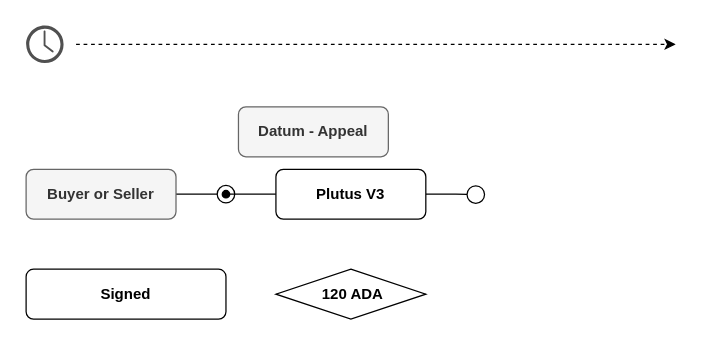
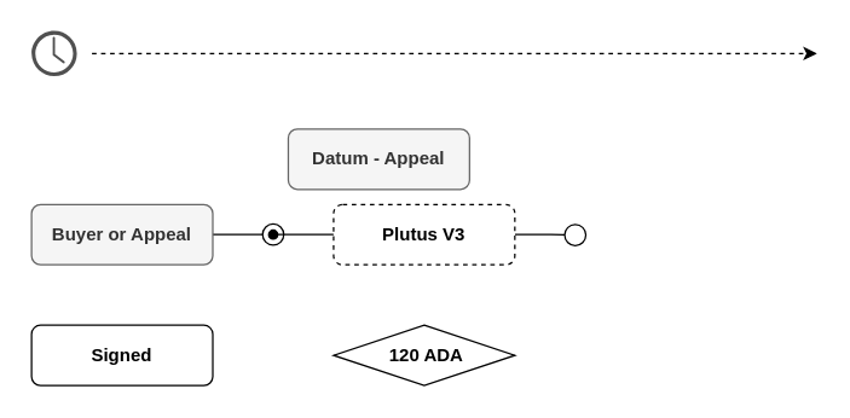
  <mxCell id="0" />
  <mxCell id="1" parent="0" />
  <mxCell id="2" value="&lt;b&gt;Datum - Appeal&lt;/b&gt;" style="rounded=1;whiteSpace=wrap;html=1;fillColor=#f5f5f5;fontColor=#333333;strokeColor=#666666;" parent="1" vertex="1"><mxGeometry x="190" y="85" width="120" height="40" as="geometry" /></mxCell>
  <mxCell id="3" style="edgeStyle=orthogonalEdgeStyle;rounded=0;orthogonalLoop=1;jettySize=auto;html=1;exitX=1;exitY=0.5;exitDx=0;exitDy=0;endArrow=circle;endFill=0;" parent="1" source="4" edge="1"><mxGeometry relative="1" as="geometry"><mxPoint x="188" y="155" as="targetPoint" /><mxPoint x="143" y="155" as="sourcePoint" /></mxGeometry></mxCell>
- <mxCell id="4" value="&lt;b&gt;Buyer or Seller&lt;/b&gt;" style="rounded=1;whiteSpace=wrap;html=1;fillColor=#f5f5f5;fontColor=#333333;strokeColor=#666666;" parent="1" vertex="1"><mxGeometry x="20" y="135" width="120" height="40" as="geometry" /></mxCell>
+ <mxCell id="4" value="&lt;b&gt;Buyer or Appeal&lt;/b&gt;" style="rounded=1;whiteSpace=wrap;html=1;fillColor=#f5f5f5;fontColor=#333333;strokeColor=#666666;" parent="1" vertex="1"><mxGeometry x="20" y="135" width="120" height="40" as="geometry" /></mxCell>
  <mxCell id="5" style="edgeStyle=orthogonalEdgeStyle;rounded=0;orthogonalLoop=1;jettySize=auto;html=1;exitX=0;exitY=0.5;exitDx=0;exitDy=0;startArrow=none;startFill=0;endArrow=oval;endFill=1;" parent="1" source="7" edge="1"><mxGeometry relative="1" as="geometry"><mxPoint x="180" y="155" as="targetPoint" /></mxGeometry></mxCell>
  <mxCell id="6" style="edgeStyle=orthogonalEdgeStyle;rounded=0;orthogonalLoop=1;jettySize=auto;html=1;exitX=1;exitY=0.5;exitDx=0;exitDy=0;endArrow=circle;endFill=0;" parent="1" source="7" edge="1"><mxGeometry relative="1" as="geometry"><mxPoint x="388" y="155.333" as="targetPoint" /><mxPoint x="343" y="155.32" as="sourcePoint" /></mxGeometry></mxCell>
- <mxCell id="7" value="&lt;b&gt;Plutus V3&lt;/b&gt;" style="rounded=1;whiteSpace=wrap;html=1;" parent="1" vertex="1"><mxGeometry x="220" y="135" width="120" height="40" as="geometry" /></mxCell>
+ <mxCell id="7" value="&lt;b&gt;Plutus V3&lt;/b&gt;" style="rounded=1;whiteSpace=wrap;html=1;dashed=1;" parent="1" vertex="1"><mxGeometry x="220" y="135" width="120" height="40" as="geometry" /></mxCell>
  <mxCell id="8" value="&lt;b&gt;&amp;nbsp;120 ADA&lt;/b&gt;" style="rhombus;whiteSpace=wrap;html=1;" parent="1" vertex="1"><mxGeometry x="220" y="215" width="120" height="40" as="geometry" /></mxCell>
  <mxCell id="9" value="" style="sketch=0;pointerEvents=1;shadow=0;dashed=0;html=1;strokeColor=none;fillColor=#505050;labelPosition=center;verticalLabelPosition=bottom;verticalAlign=top;outlineConnect=0;align=center;shape=mxgraph.office.concepts.clock;" parent="1" vertex="1"><mxGeometry x="20" y="20" width="30" height="30" as="geometry" /></mxCell>
  <mxCell id="10" value="" style="endArrow=classic;html=1;rounded=0;dashed=1;" parent="1" edge="1"><mxGeometry width="50" height="50" relative="1" as="geometry"><mxPoint x="60" y="35" as="sourcePoint" /><mxPoint x="540" y="35" as="targetPoint" /></mxGeometry></mxCell>
- <mxCell id="11" value="&lt;b&gt;Signed&lt;/b&gt;" style="rounded=1;whiteSpace=wrap;html=1;" vertex="1" parent="1"><mxGeometry x="20" y="215" width="160" height="40" as="geometry" /></mxCell>
+ <mxCell id="11" value="&lt;b&gt;Signed&lt;/b&gt;" style="rounded=1;whiteSpace=wrap;html=1;" vertex="1" parent="1"><mxGeometry x="20" y="215" width="120" height="40" as="geometry" /></mxCell>
